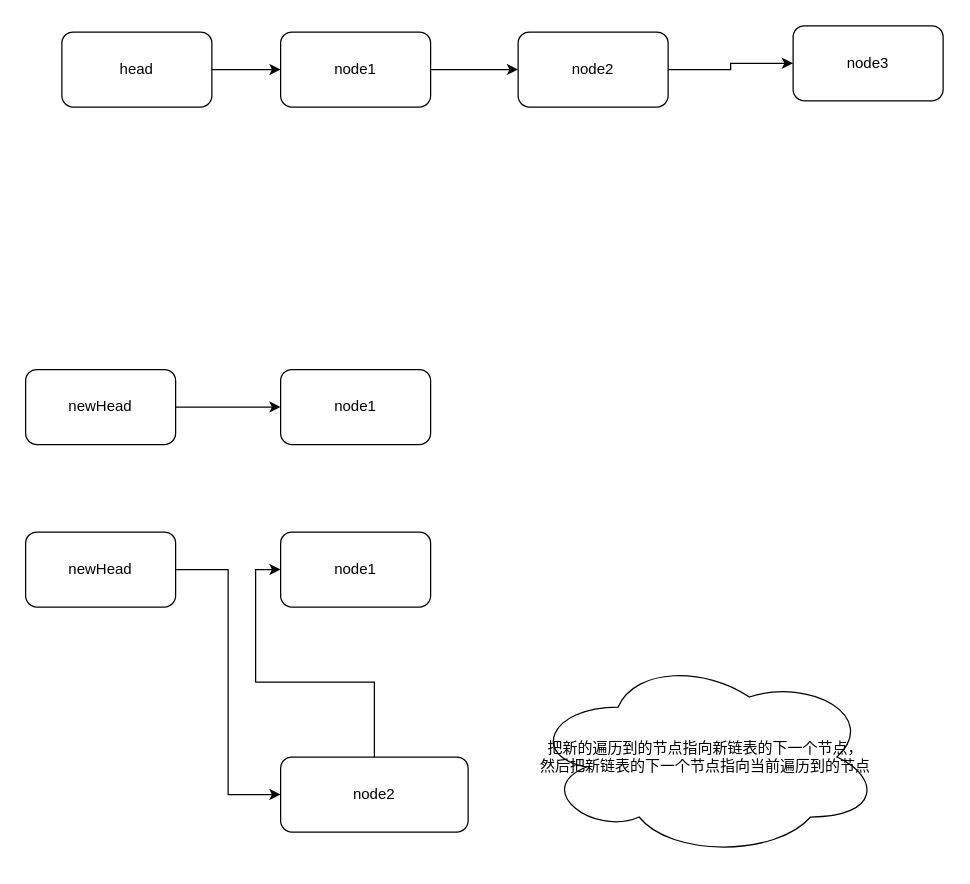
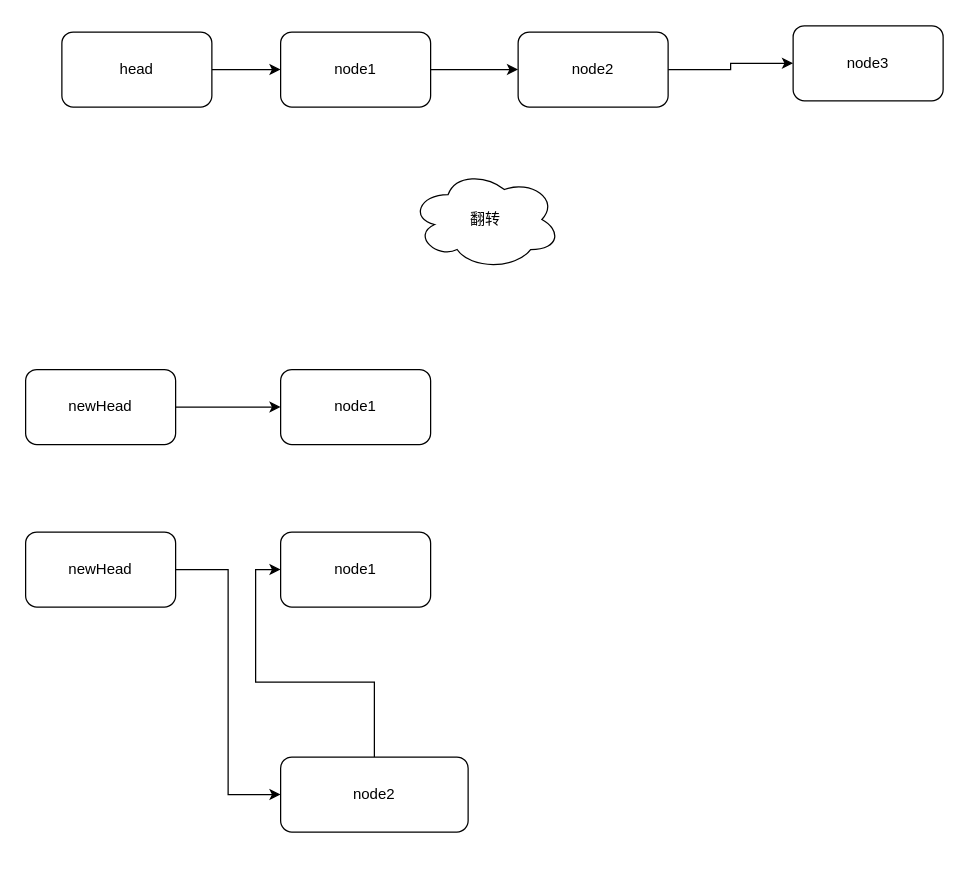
  <mxCell id="0" />
  <mxCell id="1" parent="0" />
  <mxCell id="2" value="" style="edgeStyle=orthogonalEdgeStyle;rounded=0;orthogonalLoop=1;jettySize=auto;html=1;" edge="1" parent="1" source="3" target="5"><mxGeometry relative="1" as="geometry" /></mxCell>
  <mxCell id="3" value="head" style="rounded=1;whiteSpace=wrap;html=1;" vertex="1" parent="1"><mxGeometry x="49" y="25" width="120" height="60" as="geometry" /></mxCell>
  <mxCell id="4" value="" style="edgeStyle=orthogonalEdgeStyle;rounded=0;orthogonalLoop=1;jettySize=auto;html=1;" edge="1" parent="1" source="5" target="7"><mxGeometry relative="1" as="geometry" /></mxCell>
  <mxCell id="5" value="node1" style="rounded=1;whiteSpace=wrap;html=1;" vertex="1" parent="1"><mxGeometry x="224" y="25" width="120" height="60" as="geometry" /></mxCell>
  <mxCell id="6" value="" style="edgeStyle=orthogonalEdgeStyle;rounded=0;orthogonalLoop=1;jettySize=auto;html=1;" edge="1" parent="1" source="7" target="8"><mxGeometry relative="1" as="geometry" /></mxCell>
  <mxCell id="7" value="node2" style="rounded=1;whiteSpace=wrap;html=1;" vertex="1" parent="1"><mxGeometry x="414" y="25" width="120" height="60" as="geometry" /></mxCell>
  <mxCell id="8" value="node3" style="rounded=1;whiteSpace=wrap;html=1;" vertex="1" parent="1"><mxGeometry x="634" y="20" width="120" height="60" as="geometry" /></mxCell>
+ <mxCell id="9" value="翻转" style="ellipse;shape=cloud;whiteSpace=wrap;html=1;" vertex="1" parent="1"><mxGeometry x="328" y="135" width="120" height="80" as="geometry" /></mxCell>
  <mxCell id="10" value="" style="edgeStyle=orthogonalEdgeStyle;rounded=0;orthogonalLoop=1;jettySize=auto;html=1;" edge="1" parent="1" source="11" target="12"><mxGeometry relative="1" as="geometry" /></mxCell>
  <mxCell id="11" value="newHead" style="rounded=1;whiteSpace=wrap;html=1;" vertex="1" parent="1"><mxGeometry x="20" y="295" width="120" height="60" as="geometry" /></mxCell>
  <mxCell id="12" value="node1" style="rounded=1;whiteSpace=wrap;html=1;" vertex="1" parent="1"><mxGeometry x="224" y="295" width="120" height="60" as="geometry" /></mxCell>
  <mxCell id="13" value="" style="edgeStyle=orthogonalEdgeStyle;rounded=0;orthogonalLoop=1;jettySize=auto;html=1;entryX=0;entryY=0.5;entryDx=0;entryDy=0;" edge="1" parent="1" source="14" target="17"><mxGeometry relative="1" as="geometry" /></mxCell>
  <mxCell id="14" value="newHead" style="rounded=1;whiteSpace=wrap;html=1;" vertex="1" parent="1"><mxGeometry x="20" y="425" width="120" height="60" as="geometry" /></mxCell>
  <mxCell id="15" value="node1" style="rounded=1;whiteSpace=wrap;html=1;" vertex="1" parent="1"><mxGeometry x="224" y="425" width="120" height="60" as="geometry" /></mxCell>
  <mxCell id="16" style="edgeStyle=orthogonalEdgeStyle;rounded=0;orthogonalLoop=1;jettySize=auto;html=1;entryX=0;entryY=0.5;entryDx=0;entryDy=0;" edge="1" parent="1" source="17" target="15"><mxGeometry relative="1" as="geometry" /></mxCell>
  <mxCell id="17" value="node2" style="rounded=1;whiteSpace=wrap;html=1;" vertex="1" parent="1"><mxGeometry x="224" y="605" width="150" height="60" as="geometry" /></mxCell>
- <mxCell id="18" value="把新的遍历到的节点指向新链表的下一个节点，&lt;br&gt;然后把新链表的下一个节点指向当前遍历到的节点" style="ellipse;shape=cloud;whiteSpace=wrap;html=1;" vertex="1" parent="1"><mxGeometry x="424" y="525" width="280" height="160" as="geometry" /></mxCell>
